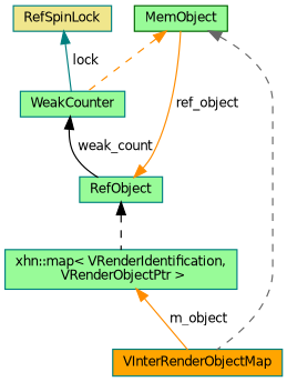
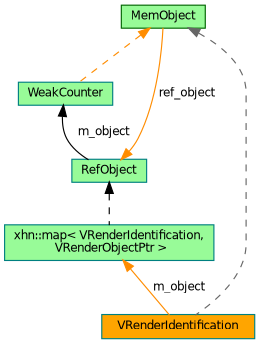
  digraph {
    node [color=teal fillcolor=palegreen fontname=Helvetica fontsize=10 shape=record style=filled]
    edge [color=darkorange dir=back fontname=Helvetica fontsize=10 labelfontname=Helvetica labelfontsize=10 style=solid]
-   n1 [fillcolor=orange fontcolor=black height=0.2 label=VInterRenderObjectMap width=0.4]
+   n1 [fillcolor=orange fontcolor=black height=0.2 label=VRenderIdentification width=0.4]
    n2 [color=darkgreen height=0.2 label=MemObject width=0.4]
    n3 [height=0.2 label=WeakCounter width=0.4]
    n4 [height=0.2 label=RefObject width=0.4]
    n5 [height=0.2 label="xhn::map\< VRenderIdentification,\l VRenderObjectPtr \>" width=0.4]
-   n6 [fillcolor=khaki height=0.2 label=RefSpinLock width=0.4]
    n2 -> n1 [color=gray40 style=dashed]
    n2 -> n3 [style=dashed]
-   n3 -> n4 [color=black label=" weak_count"]
+   n3 -> n4 [color=black label=" m_object"]
    n4 -> n2 [label=" ref_object"]
    n4 -> n5 [color=black style=dashed]
    n5 -> n1 [label=" m_object"]
-   n6 -> n3 [color=teal label=" lock"]
  }
